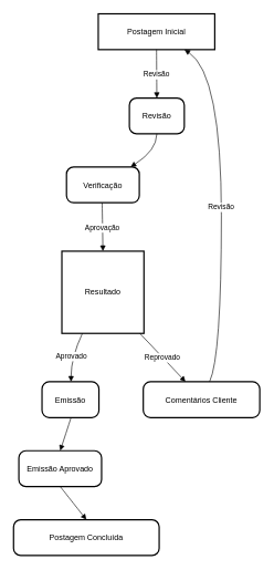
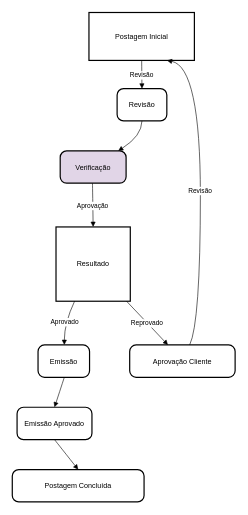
  <mxCell id="0" />
  <mxCell id="1" parent="0" />
- <mxCell id="2" value="Postagem Inicial" style="whiteSpace=wrap;strokeWidth=2;" vertex="1" parent="1"><mxGeometry x="148" y="20" width="176" height="54" as="geometry" /></mxCell>
- <mxCell id="3" value="Verificação" style="rounded=1;arcSize=20;strokeWidth=2" vertex="1" parent="1"><mxGeometry x="100" y="251" width="110" height="54" as="geometry" /></mxCell>
+ <mxCell id="2" value="Postagem Inicial" style="whiteSpace=wrap;strokeWidth=2;" vertex="1" parent="1"><mxGeometry x="148" y="20" width="176" height="80" as="geometry" /></mxCell>
+ <mxCell id="3" value="Verificação" style="rounded=1;arcSize=20;strokeWidth=2;fillColor=#e1d5e7;" vertex="1" parent="1"><mxGeometry x="100" y="251" width="110" height="54" as="geometry" /></mxCell>
  <mxCell id="4" value="Resultado" style="strokeWidth=2;whiteSpace=wrap;rounded=0;" vertex="1" parent="1"><mxGeometry x="93" y="378" width="124" height="124" as="geometry" /></mxCell>
  <mxCell id="5" value="Emissão" style="rounded=1;arcSize=20;strokeWidth=2" vertex="1" parent="1"><mxGeometry x="63" y="575" width="86" height="54" as="geometry" /></mxCell>
- <mxCell id="6" value="Comentários Cliente" style="rounded=1;arcSize=20;strokeWidth=2" vertex="1" parent="1"><mxGeometry x="216" y="575" width="176" height="54" as="geometry" /></mxCell>
+ <mxCell id="6" value="Aprovação Cliente" style="rounded=1;arcSize=20;strokeWidth=2" vertex="1" parent="1"><mxGeometry x="216" y="575" width="176" height="54" as="geometry" /></mxCell>
  <mxCell id="7" value="Emissão Aprovado" style="rounded=1;arcSize=20;strokeWidth=2" vertex="1" parent="1"><mxGeometry x="28" y="679" width="125" height="54" as="geometry" /></mxCell>
  <mxCell id="8" value="Postagem Concluída" style="rounded=1;arcSize=20;strokeWidth=2" vertex="1" parent="1"><mxGeometry x="20" y="783" width="220" height="54" as="geometry" /></mxCell>
  <mxCell id="9" value="Revisão" style="rounded=1;arcSize=20;strokeWidth=2" vertex="1" parent="1"><mxGeometry x="195" y="147" width="83" height="54" as="geometry" /></mxCell>
  <mxCell id="10" value="Aprovação" style="curved=1;startArrow=none;endArrow=block;exitX=0.49;exitY=1;entryX=0.5;entryY=0;" edge="1" parent="1" source="3" target="4"><mxGeometry relative="1" as="geometry"><Array as="points" /></mxGeometry></mxCell>
  <mxCell id="11" value="Aprovado" style="curved=1;startArrow=none;endArrow=block;exitX=0.25;exitY=1;entryX=0.51;entryY=-0.01;" edge="1" parent="1" source="4" target="5"><mxGeometry relative="1" as="geometry"><Array as="points"><mxPoint x="107" y="538" /></Array></mxGeometry></mxCell>
  <mxCell id="12" value="Reprovado" style="curved=1;startArrow=none;endArrow=block;exitX=0.95;exitY=1;entryX=0.36;entryY=-0.01;" edge="1" parent="1" source="4" target="6"><mxGeometry relative="1" as="geometry"><Array as="points"><mxPoint x="245" y="538" /></Array></mxGeometry></mxCell>
  <mxCell id="13" value="Revisão" style="curved=1;startArrow=none;endArrow=block;exitX=0.57;exitY=-0.01;entryX=0.74;entryY=1;" edge="1" parent="1" source="6" target="2"><mxGeometry relative="1" as="geometry"><Array as="points"><mxPoint x="334" y="538" /><mxPoint x="334" y="111" /></Array></mxGeometry></mxCell>
  <mxCell id="14" value="" style="curved=1;startArrow=none;endArrow=block;exitX=0.51;exitY=0.99;entryX=0.5;entryY=-0.01;" edge="1" parent="1" source="5" target="7"><mxGeometry relative="1" as="geometry"><Array as="points" /></mxGeometry></mxCell>
  <mxCell id="15" value="" style="curved=1;startArrow=none;endArrow=block;exitX=0.5;exitY=0.99;entryX=0.5;entryY=-0.01;" edge="1" parent="1" source="7" target="8"><mxGeometry relative="1" as="geometry"><Array as="points" /></mxGeometry></mxCell>
  <mxCell id="16" value="Revisão" style="curved=1;startArrow=none;endArrow=block;exitX=0.5;exitY=1;entryX=0.5;entryY=0;" edge="1" parent="1" source="2" target="9"><mxGeometry relative="1" as="geometry"><Array as="points" /></mxGeometry></mxCell>
  <mxCell id="17" value="" style="curved=1;startArrow=none;endArrow=block;exitX=0.5;exitY=1;entryX=0.88;entryY=0;" edge="1" parent="1" source="9" target="3"><mxGeometry relative="1" as="geometry"><Array as="points"><mxPoint x="236" y="226" /></Array></mxGeometry></mxCell>
